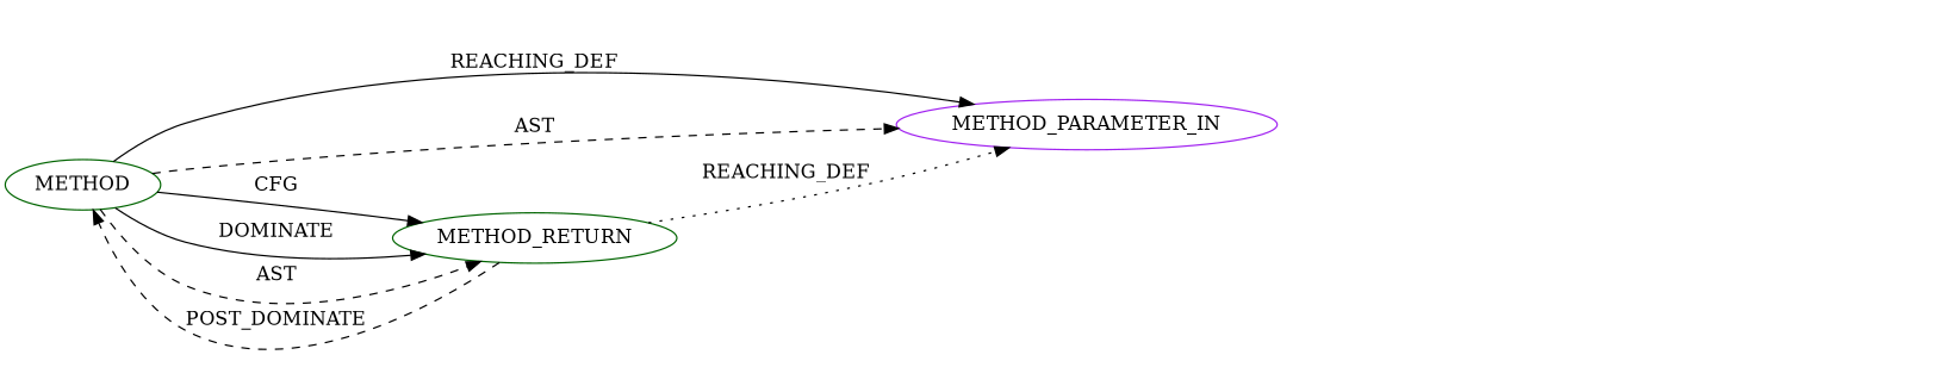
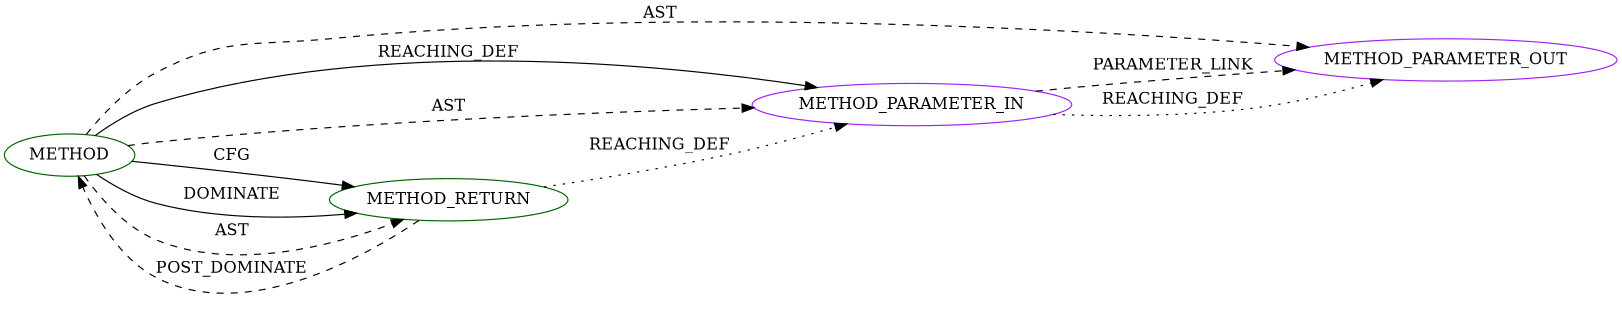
  digraph {
    fontname="DejaVu Serif"
    rankdir=LR
    node [CODE=p1 NAME=p1 ORDER=1 color=darkgreen fontname="DejaVu Serif" EVALUATION_STRATEGY=BY_VALUE TYPE_FULL_NAME=ANY]
    edge [fontname="DejaVu Serif" style=dashed]
    n1 [AST_PARENT_FULL_NAME="<global>" AST_PARENT_TYPE=NAMESPACE_BLOCK CODE="<empty>" FILENAME="<empty>" FULL_NAME=ASN1_INTEGER_get IS_EXTERNAL=true NAME=ASN1_INTEGER_get ORDER=0 label=METHOD EVALUATION_STRATEGY="" TYPE_FULL_NAME=""]
+   n2 [INDEX=1 IS_VARIADIC=false color=purple label=METHOD_PARAMETER_OUT]
    n3 [INDEX=1 IS_VARIADIC=false color=purple label=METHOD_PARAMETER_IN]
    n4 [CODE=RET ORDER=2 label=METHOD_RETURN NAME=""]
+   n1 -> n2 [label=AST]
    n1 -> n3 [label=REACHING_DEF style=solid]
    n1 -> n3 [label=AST]
    n1 -> n4 [label=CFG style=solid]
    n1 -> n4 [label=DOMINATE style=solid]
    n1 -> n4 [label=AST]
+   n3 -> n2 [label=PARAMETER_LINK]
+   n3 -> n2 [VARIABLE=p1 label=REACHING_DEF style=dotted]
    n4 -> n1 [label=POST_DOMINATE]
    n4 -> n3 [VARIABLE=p1 label=REACHING_DEF style=dotted]
  }
